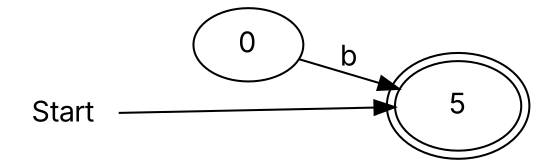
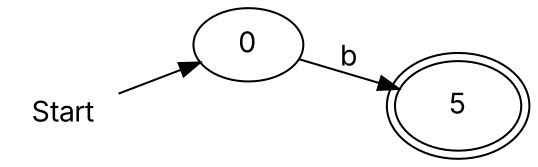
  digraph {
    fontname=Inter
    rankdir=LR
    node [fontname=Inter]
    edge [fontname=Inter]
    Start [shape=plaintext]
    0
    n3 [label=5 peripheries=2]
-   Start -> n3
+   Start -> 0
    0 -> n3 [label=b]
  }
